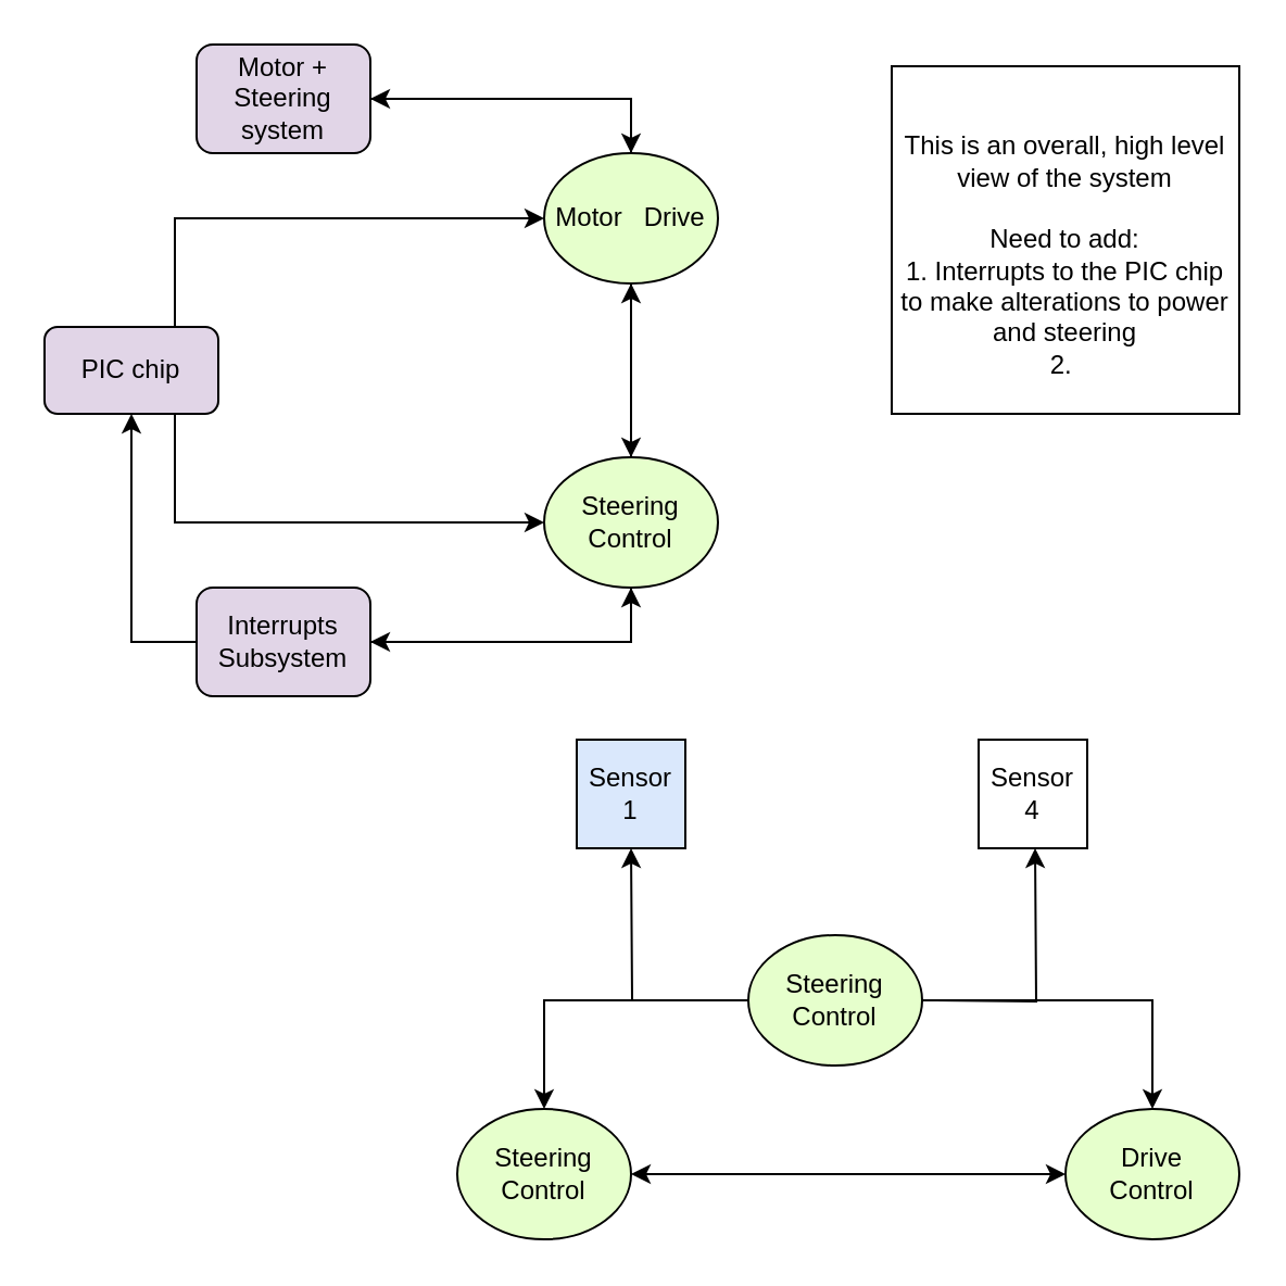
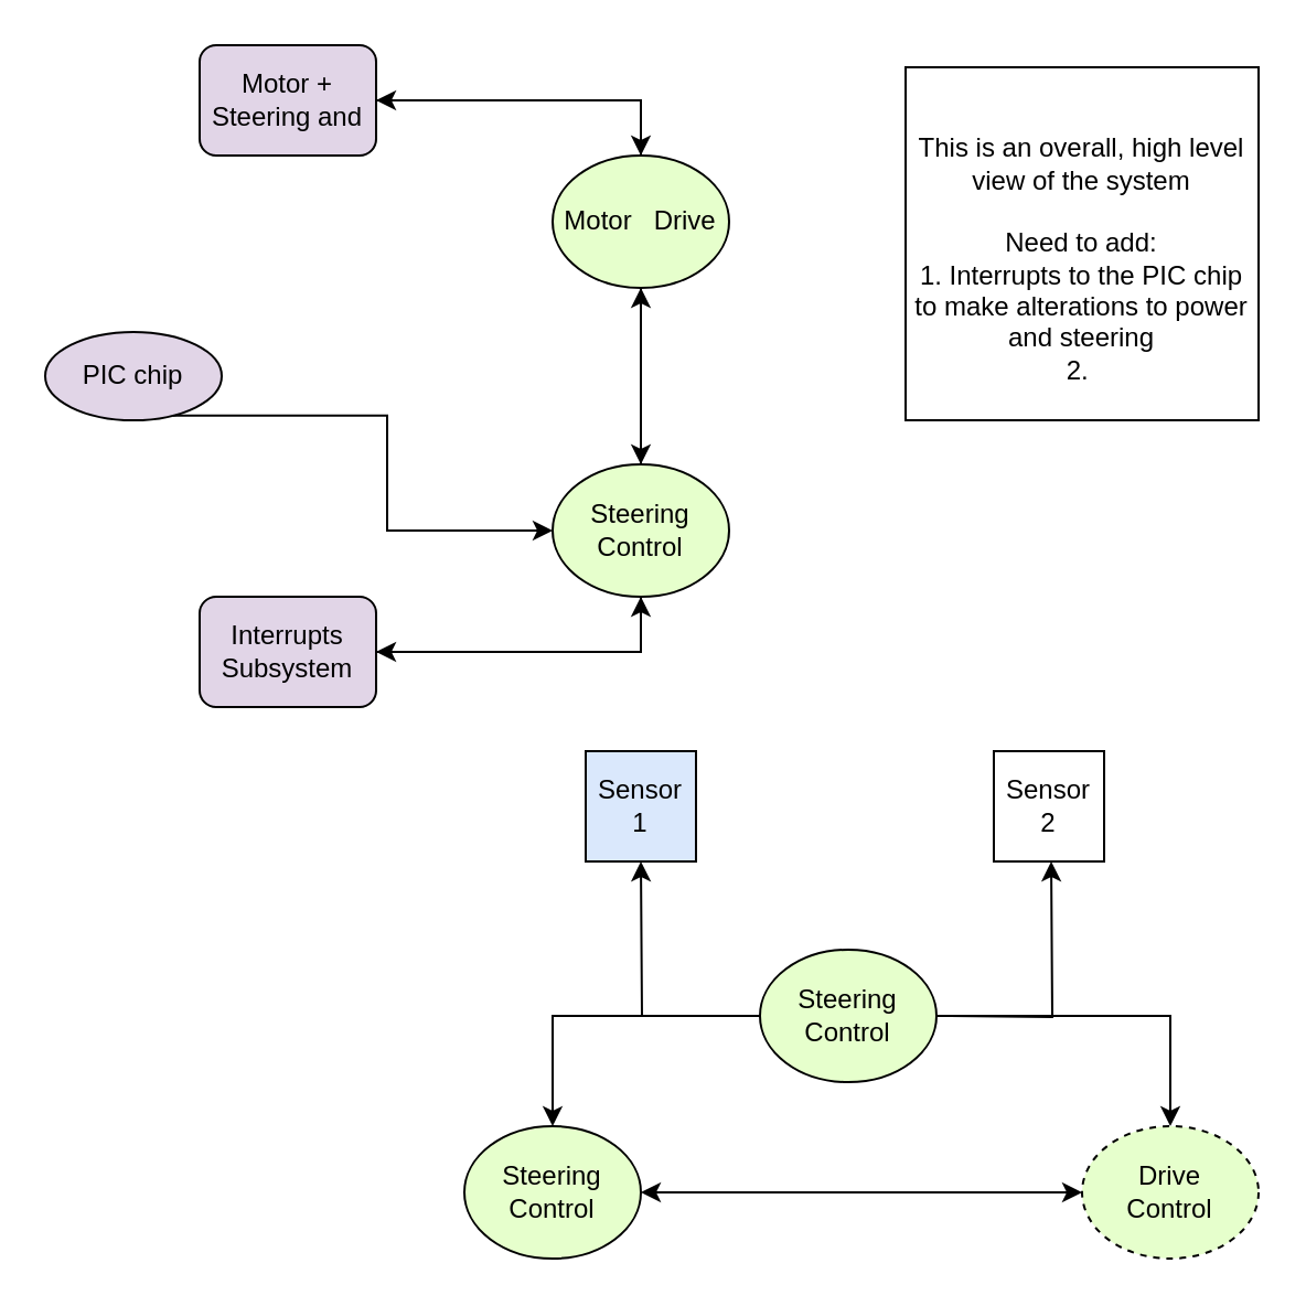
  <mxCell id="0" />
  <mxCell id="1" parent="0" />
- <mxCell id="2" style="edgeStyle=orthogonalEdgeStyle;rounded=0;orthogonalLoop=1;jettySize=auto;html=1;exitX=0.75;exitY=0;exitDx=0;exitDy=0;entryX=0;entryY=0.5;entryDx=0;entryDy=0;" edge="1" parent="1" source="4" target="12"><mxGeometry relative="1" as="geometry" /></mxCell>
  <mxCell id="3" style="edgeStyle=orthogonalEdgeStyle;rounded=0;orthogonalLoop=1;jettySize=auto;html=1;exitX=0.75;exitY=1;exitDx=0;exitDy=0;entryX=0;entryY=0.5;entryDx=0;entryDy=0;" edge="1" parent="1" source="4" target="15"><mxGeometry relative="1" as="geometry" /></mxCell>
- <mxCell id="4" value="PIC chip" style="rounded=1;whiteSpace=wrap;html=1;fillColor=light-dark(#E1D5E7,var(--ge-dark-color, #121212));" vertex="1" parent="1"><mxGeometry x="20" y="150" width="80" height="40" as="geometry" /></mxCell>
+ <mxCell id="4" value="PIC chip" style="ellipse;whiteSpace=wrap;html=1;fillColor=light-dark(#E1D5E7,var(--ge-dark-color, #121212));" vertex="1" parent="1"><mxGeometry x="20" y="150" width="80" height="40" as="geometry" /></mxCell>
  <mxCell id="5" style="edgeStyle=orthogonalEdgeStyle;rounded=0;orthogonalLoop=1;jettySize=auto;html=1;exitX=1;exitY=0.5;exitDx=0;exitDy=0;entryX=0.5;entryY=1;entryDx=0;entryDy=0;" edge="1" parent="1" source="7" target="15"><mxGeometry relative="1" as="geometry" /></mxCell>
- <mxCell id="6" style="edgeStyle=orthogonalEdgeStyle;rounded=0;orthogonalLoop=1;jettySize=auto;html=1;exitX=0;exitY=0.5;exitDx=0;exitDy=0;entryX=0.5;entryY=1;entryDx=0;entryDy=0;" edge="1" parent="1" source="7" target="4"><mxGeometry relative="1" as="geometry" /></mxCell>
  <mxCell id="7" value="Interrupts Subsystem" style="rounded=1;whiteSpace=wrap;html=1;fillColor=light-dark(#E1D5E7,var(--ge-dark-color, #121212));" vertex="1" parent="1"><mxGeometry x="90" y="270" width="80" height="50" as="geometry" /></mxCell>
  <mxCell id="8" style="edgeStyle=orthogonalEdgeStyle;rounded=0;orthogonalLoop=1;jettySize=auto;html=1;exitX=1;exitY=0.5;exitDx=0;exitDy=0;entryX=0.5;entryY=0;entryDx=0;entryDy=0;" edge="1" parent="1" source="9" target="12"><mxGeometry relative="1" as="geometry" /></mxCell>
- <mxCell id="9" value="Motor + Steering system" style="rounded=1;whiteSpace=wrap;html=1;fillColor=light-dark(#E1D5E7,var(--ge-dark-color, #121212));" vertex="1" parent="1"><mxGeometry x="90" y="20" width="80" height="50" as="geometry" /></mxCell>
+ <mxCell id="9" value="Motor + Steering and" style="rounded=1;whiteSpace=wrap;html=1;fillColor=light-dark(#E1D5E7,var(--ge-dark-color, #121212));" vertex="1" parent="1"><mxGeometry x="90" y="20" width="80" height="50" as="geometry" /></mxCell>
  <mxCell id="10" style="edgeStyle=orthogonalEdgeStyle;rounded=0;orthogonalLoop=1;jettySize=auto;html=1;exitX=0.5;exitY=0;exitDx=0;exitDy=0;entryX=1;entryY=0.5;entryDx=0;entryDy=0;" edge="1" parent="1" source="12" target="9"><mxGeometry relative="1" as="geometry" /></mxCell>
  <mxCell id="11" style="edgeStyle=orthogonalEdgeStyle;rounded=0;orthogonalLoop=1;jettySize=auto;html=1;exitX=0.5;exitY=1;exitDx=0;exitDy=0;entryX=0.5;entryY=0;entryDx=0;entryDy=0;" edge="1" parent="1" source="12" target="15"><mxGeometry relative="1" as="geometry" /></mxCell>
  <mxCell id="12" value="Motor&amp;nbsp; &amp;nbsp;Drive" style="ellipse;whiteSpace=wrap;html=1;fillColor=light-dark(#E6FFCC,var(--ge-dark-color, #121212));" vertex="1" parent="1"><mxGeometry x="250" y="70" width="80" height="60" as="geometry" /></mxCell>
  <mxCell id="13" style="edgeStyle=orthogonalEdgeStyle;rounded=0;orthogonalLoop=1;jettySize=auto;html=1;exitX=0.5;exitY=1;exitDx=0;exitDy=0;entryX=1;entryY=0.5;entryDx=0;entryDy=0;" edge="1" parent="1" source="15" target="7"><mxGeometry relative="1" as="geometry" /></mxCell>
  <mxCell id="14" style="edgeStyle=orthogonalEdgeStyle;rounded=0;orthogonalLoop=1;jettySize=auto;html=1;exitX=0.5;exitY=0;exitDx=0;exitDy=0;entryX=0.5;entryY=1;entryDx=0;entryDy=0;" edge="1" parent="1" source="15" target="12"><mxGeometry relative="1" as="geometry" /></mxCell>
  <mxCell id="15" value="Steering Control" style="ellipse;whiteSpace=wrap;html=1;fillColor=light-dark(#E6FFCC,var(--ge-dark-color, #121212));" vertex="1" parent="1"><mxGeometry x="250" y="210" width="80" height="60" as="geometry" /></mxCell>
  <mxCell id="16" value="&lt;div&gt;&lt;br&gt;&lt;/div&gt;&lt;div&gt;This is an overall, high level view of the system&lt;/div&gt;&lt;div&gt;&lt;br&gt;&lt;/div&gt;Need to add:&lt;div&gt;1. Interrupts to the PIC chip to make alterations to power and steering&lt;/div&gt;&lt;div&gt;2.&amp;nbsp;&lt;/div&gt;" style="whiteSpace=wrap;html=1;aspect=fixed;" vertex="1" parent="1"><mxGeometry x="410" y="30" width="160" height="160" as="geometry" /></mxCell>
  <mxCell id="17" value="Steering Control" style="ellipse;whiteSpace=wrap;html=1;fillColor=light-dark(#E6FFCC,var(--ge-dark-color, #121212));" vertex="1" parent="1"><mxGeometry x="210" y="510" width="80" height="60" as="geometry" /></mxCell>
- <mxCell id="18" value="&amp;nbsp; &amp;nbsp;Drive&amp;nbsp; &amp;nbsp; Control" style="ellipse;whiteSpace=wrap;html=1;fillColor=light-dark(#E6FFCC,var(--ge-dark-color, #121212));" vertex="1" parent="1"><mxGeometry x="490" y="510" width="80" height="60" as="geometry" /></mxCell>
+ <mxCell id="18" value="&amp;nbsp; &amp;nbsp;Drive&amp;nbsp; &amp;nbsp; Control" style="ellipse;whiteSpace=wrap;html=1;fillColor=light-dark(#E6FFCC,var(--ge-dark-color, #121212));dashed=1;" vertex="1" parent="1"><mxGeometry x="490" y="510" width="80" height="60" as="geometry" /></mxCell>
  <mxCell id="19" style="edgeStyle=orthogonalEdgeStyle;rounded=0;orthogonalLoop=1;jettySize=auto;html=1;exitX=0;exitY=0.5;exitDx=0;exitDy=0;entryX=0.5;entryY=0;entryDx=0;entryDy=0;" edge="1" parent="1" source="23" target="17"><mxGeometry relative="1" as="geometry" /></mxCell>
  <mxCell id="20" style="edgeStyle=orthogonalEdgeStyle;rounded=0;orthogonalLoop=1;jettySize=auto;html=1;exitX=1;exitY=0.5;exitDx=0;exitDy=0;entryX=0.5;entryY=0;entryDx=0;entryDy=0;" edge="1" parent="1" source="23" target="18"><mxGeometry relative="1" as="geometry" /></mxCell>
  <mxCell id="21" style="edgeStyle=orthogonalEdgeStyle;rounded=0;orthogonalLoop=1;jettySize=auto;html=1;exitX=0;exitY=0.5;exitDx=0;exitDy=0;" edge="1" parent="1" source="23"><mxGeometry relative="1" as="geometry"><mxPoint x="290" y="390" as="targetPoint" /></mxGeometry></mxCell>
  <mxCell id="22" style="edgeStyle=orthogonalEdgeStyle;rounded=0;orthogonalLoop=1;jettySize=auto;html=1;exitX=1;exitY=0.5;exitDx=0;exitDy=0;" edge="1" parent="1"><mxGeometry relative="1" as="geometry"><mxPoint x="476" y="390" as="targetPoint" /><mxPoint x="430" y="460" as="sourcePoint" /></mxGeometry></mxCell>
  <mxCell id="23" value="Steering Control" style="ellipse;whiteSpace=wrap;html=1;fillColor=light-dark(#E6FFCC,var(--ge-dark-color, #121212));" vertex="1" parent="1"><mxGeometry x="344" y="430" width="80" height="60" as="geometry" /></mxCell>
  <mxCell id="24" value="" style="endArrow=classic;startArrow=classic;html=1;rounded=0;entryX=0;entryY=0.5;entryDx=0;entryDy=0;" edge="1" parent="1" target="18"><mxGeometry width="50" height="50" relative="1" as="geometry"><mxPoint x="290" y="540" as="sourcePoint" /><mxPoint x="340" y="490" as="targetPoint" /></mxGeometry></mxCell>
  <mxCell id="25" value="Sensor 1" style="whiteSpace=wrap;html=1;aspect=fixed;fillColor=#dae8fc;" vertex="1" parent="1"><mxGeometry x="265" y="340" width="50" height="50" as="geometry" /></mxCell>
- <mxCell id="26" value="Sensor 4" style="whiteSpace=wrap;html=1;aspect=fixed;" vertex="1" parent="1"><mxGeometry x="450" y="340" width="50" height="50" as="geometry" /></mxCell>
+ <mxCell id="26" value="Sensor 2" style="whiteSpace=wrap;html=1;aspect=fixed;" vertex="1" parent="1"><mxGeometry x="450" y="340" width="50" height="50" as="geometry" /></mxCell>
